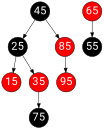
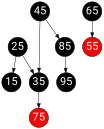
  digraph {
    fontname="Roboto Mono"
    node [color=black fixedsize=true fontcolor=white fontname="Roboto Mono" fontsize=24 fontweight=bold shape=circle style=filled]
    edge [fontname="Roboto Mono"]
    25 [fillcolor=black width=.6]
-   15 [width=.6 fillcolor=red]
-   35 [width=.6 fillcolor=red]
-   75 [fillcolor=black width=.6]
-   85 [fillcolor=red width=.6]
-   95 [width=.6 fillcolor=red]
-   65 [width=.6 fillcolor=red]
-   55 [fillcolor=black width=.6]
+   15 [width=.6]
+   35 [width=.6]
+   75 [fillcolor=red width=.6]
+   85 [fillcolor=black width=.6]
+   95 [width=.6]
+   65 [width=.6]
+   55 [fillcolor=red width=.6]
    45 [width=.6]
    25 -> 15
    25 -> 35
    35 -> 75
    85 -> 95
    65 -> 55
-   45 -> 25
+   45 -> 35
    45 -> 85
  }
